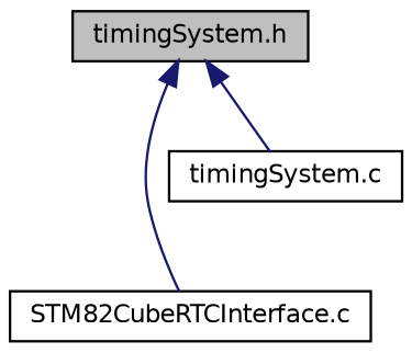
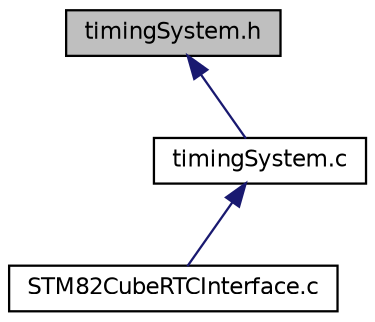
  digraph {
    node [color=black fillcolor=white fontname=Helvetica fontsize=10 shape=record style=filled]
    edge [color=midnightblue dir=back fontname=Helvetica fontsize=10 labelfontname=Helvetica labelfontsize=10 style=solid]
    n1 [fillcolor=grey75 fontcolor=black height=0.2 label="timingSystem.h" width=0.4]
    n2 [height=0.2 label="STM82CubeRTCInterface.c" width=0.4]
    n3 [height=0.2 label="timingSystem.c" width=0.4]
-   n1 -> n2
+   n3 -> n2
    n1 -> n3
  }
